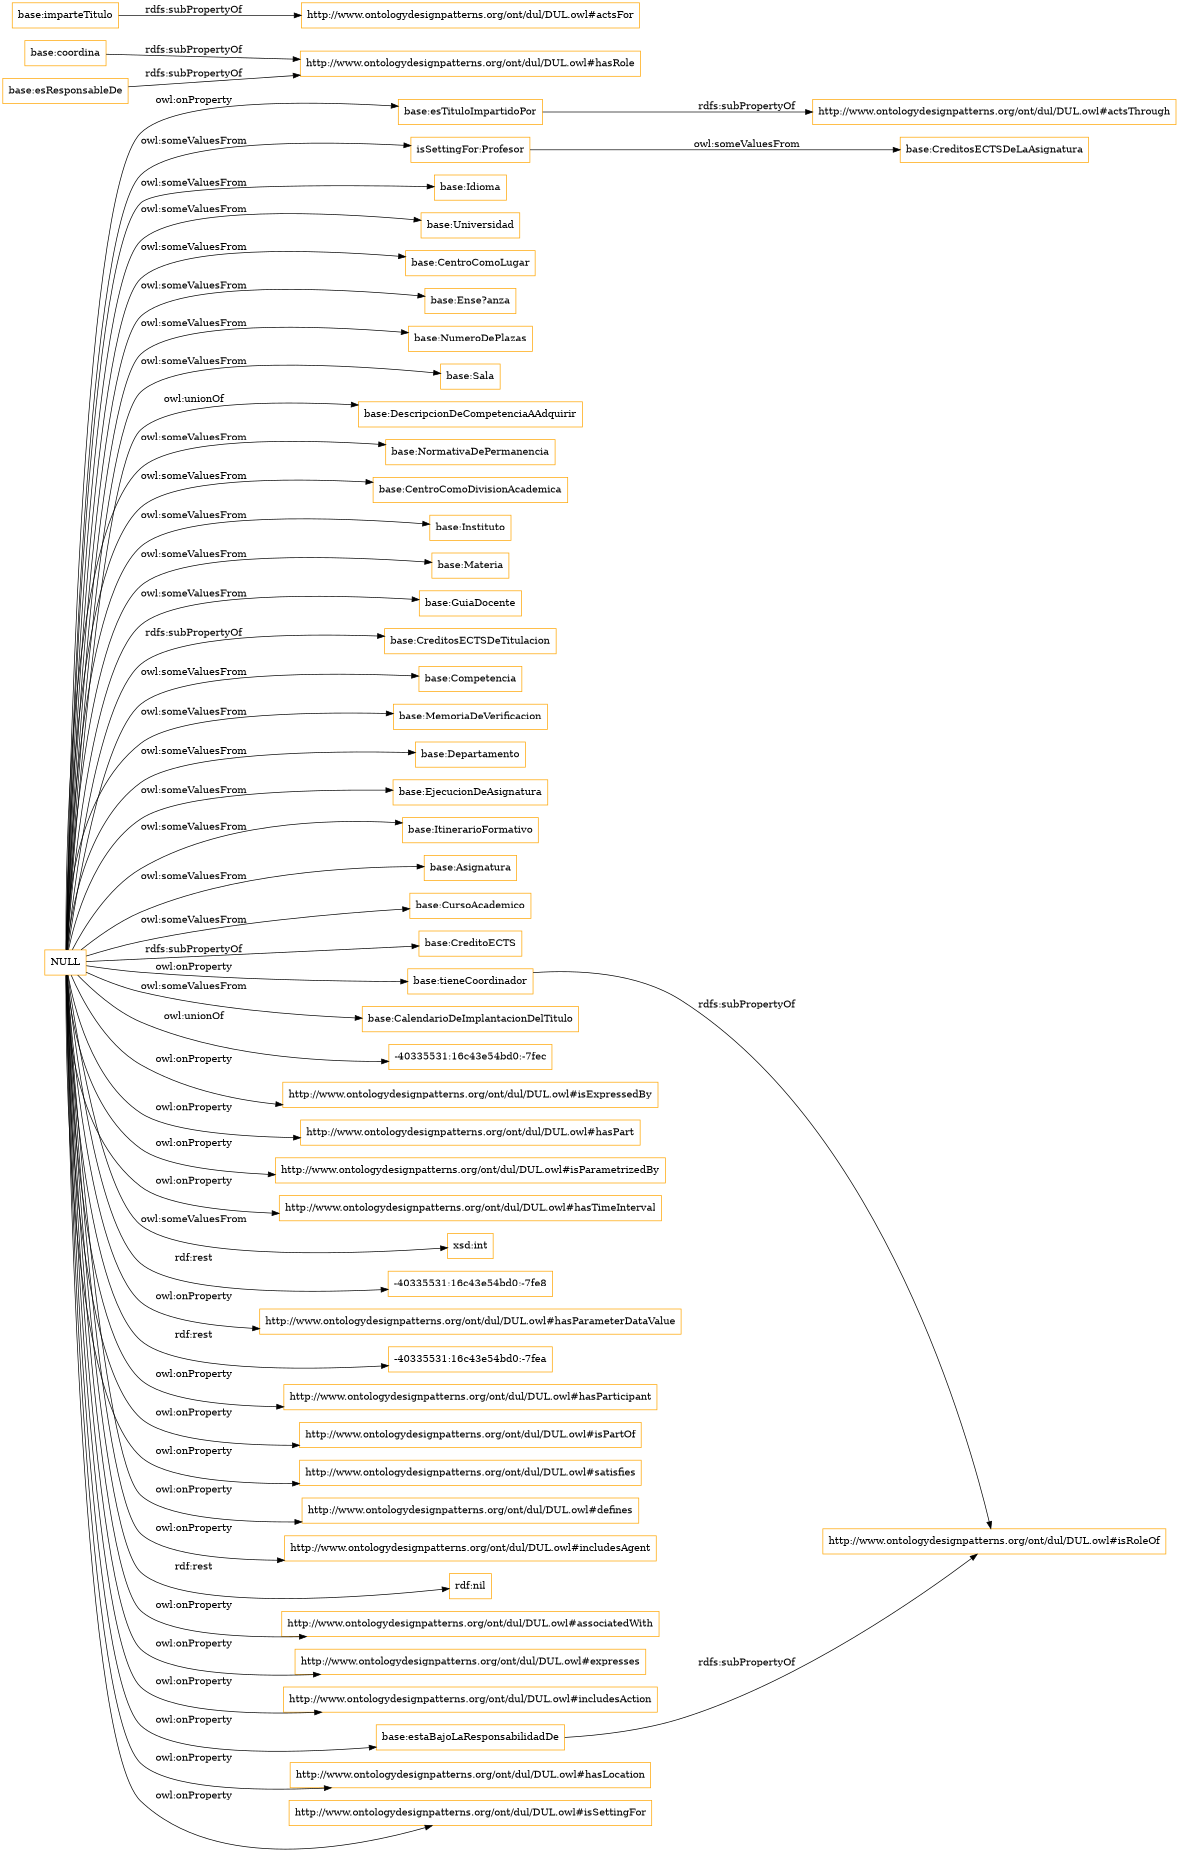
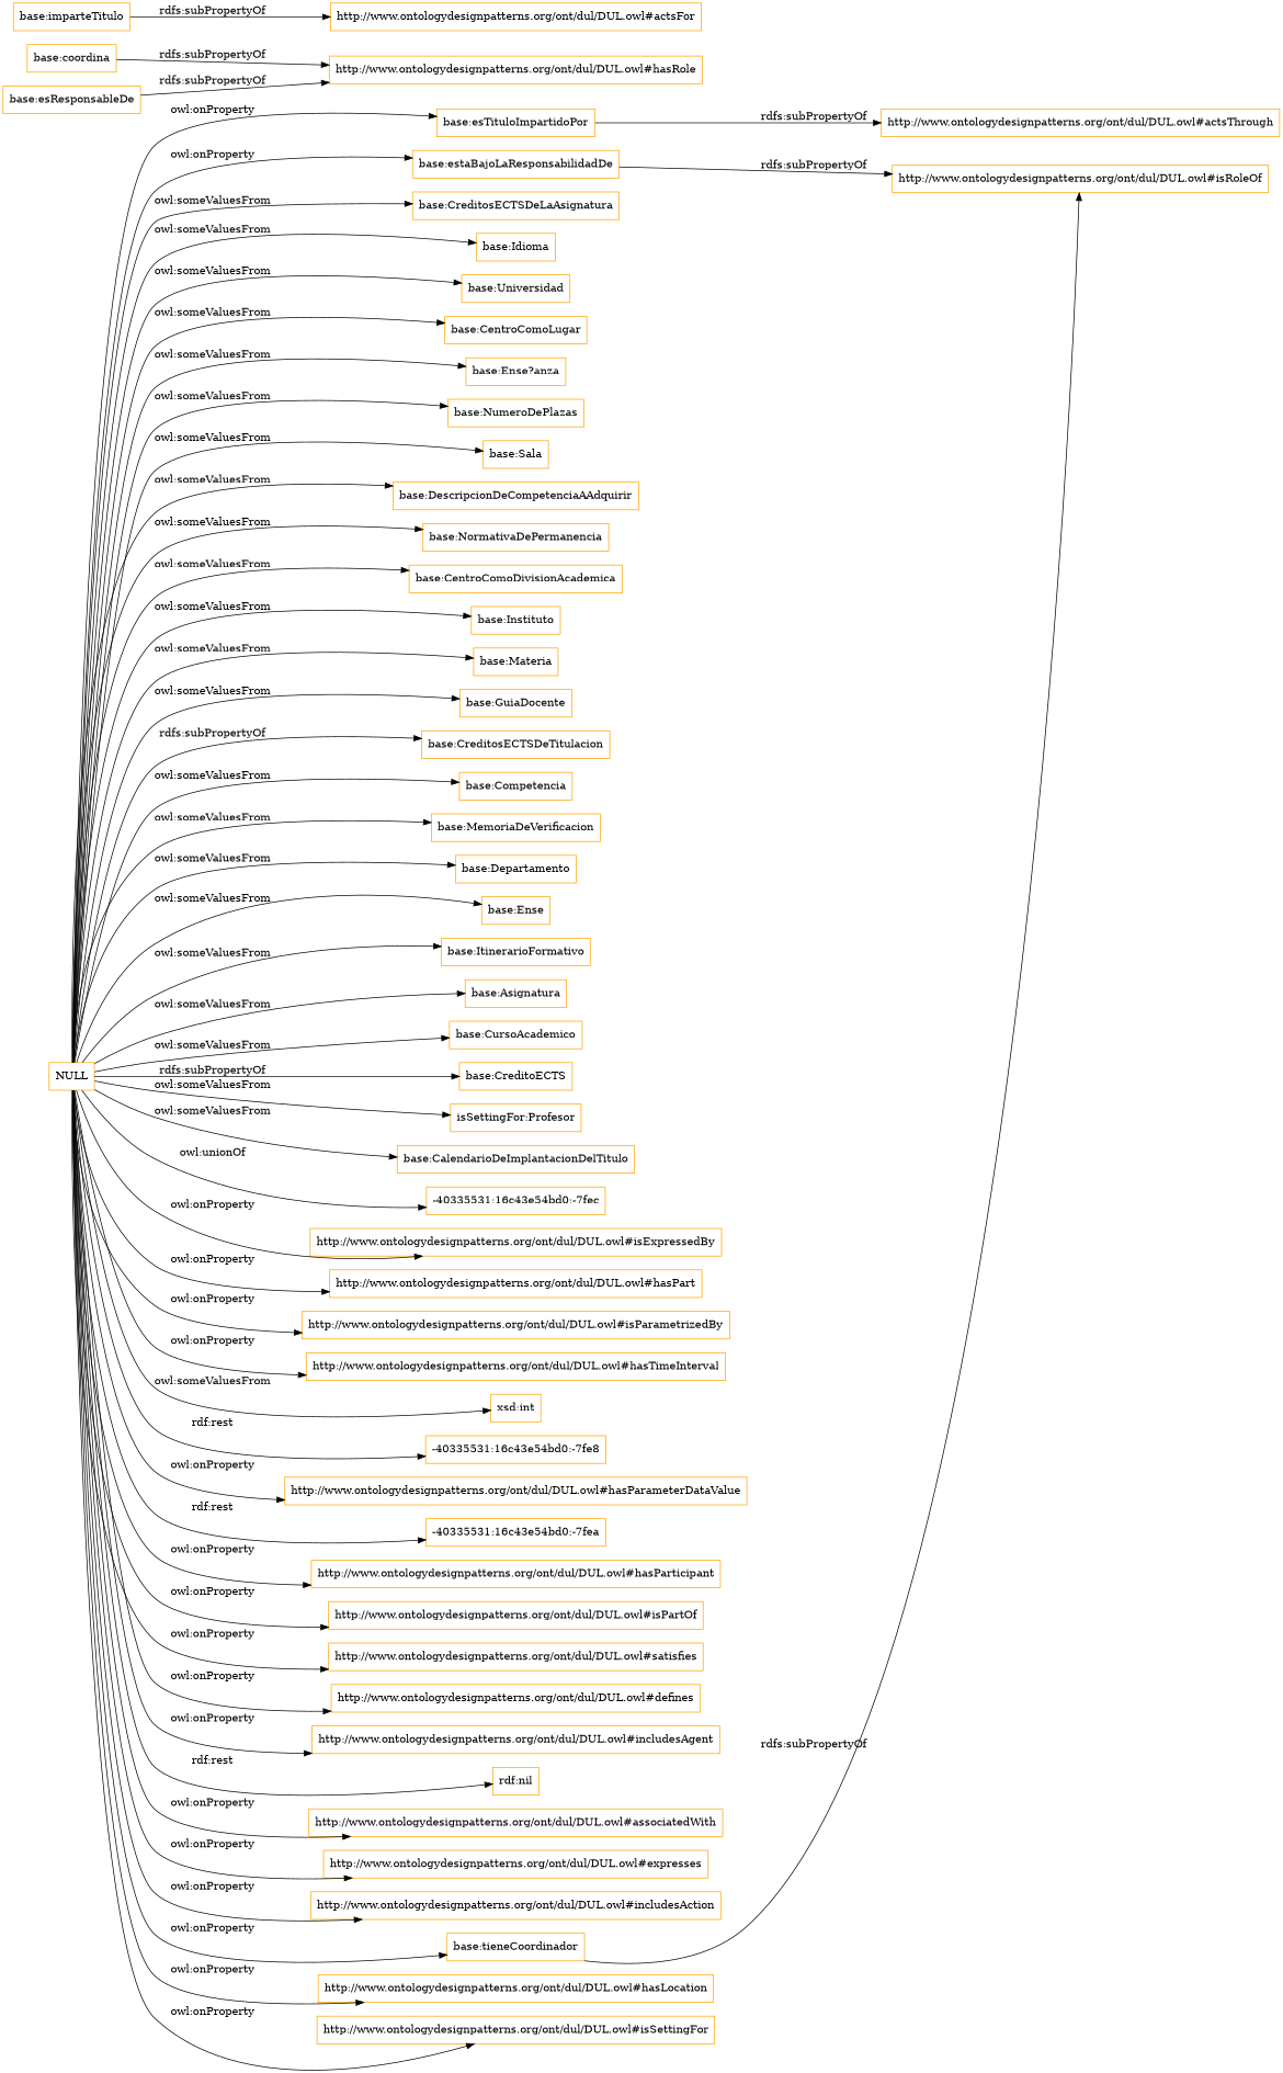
  digraph {
    rankdir=LR
    node [color=orange shape=rectangle]
    "base:esTituloImpartidoPor"
    "http://www.ontologydesignpatterns.org/ont/dul/DUL.owl#actsThrough"
    "base:estaBajoLaResponsabilidadDe"
    "http://www.ontologydesignpatterns.org/ont/dul/DUL.owl#isRoleOf"
    "base:coordina"
    "http://www.ontologydesignpatterns.org/ont/dul/DUL.owl#hasRole"
    "base:imparteTitulo"
    "http://www.ontologydesignpatterns.org/ont/dul/DUL.owl#actsFor"
    NULL
    "base:CreditosECTSDeLaAsignatura"
    "base:Idioma"
    "base:Universidad"
    "base:CentroComoLugar"
    "base:Ense?anza"
    "base:NumeroDePlazas"
    "base:Sala"
    "base:DescripcionDeCompetenciaAAdquirir"
    "base:NormativaDePermanencia"
    "base:CentroComoDivisionAcademica"
    "base:Instituto"
    "base:Materia"
    "base:GuiaDocente"
    "base:CreditosECTSDeTitulacion"
    "base:Competencia"
    "base:MemoriaDeVerificacion"
    "base:Departamento"
-   "base:EjecucionDeAsignatura"
+   "base:EjecucionDeAsignatura" [label="base:Ense"]
    "base:ItinerarioFormativo"
    "base:Asignatura"
    "base:CursoAcademico"
    "base:CreditoECTS"
    n32 [label="isSettingFor:Profesor"]
    "base:CalendarioDeImplantacionDelTitulo"
    "-40335531:16c43e54bd0:-7fec"
    "http://www.ontologydesignpatterns.org/ont/dul/DUL.owl#isExpressedBy"
    "http://www.ontologydesignpatterns.org/ont/dul/DUL.owl#hasPart"
    "http://www.ontologydesignpatterns.org/ont/dul/DUL.owl#isParametrizedBy"
    "http://www.ontologydesignpatterns.org/ont/dul/DUL.owl#hasTimeInterval"
    "xsd:int"
    "-40335531:16c43e54bd0:-7fe8"
    "http://www.ontologydesignpatterns.org/ont/dul/DUL.owl#hasParameterDataValue"
    "-40335531:16c43e54bd0:-7fea"
    "http://www.ontologydesignpatterns.org/ont/dul/DUL.owl#hasParticipant"
    "http://www.ontologydesignpatterns.org/ont/dul/DUL.owl#isPartOf"
    "http://www.ontologydesignpatterns.org/ont/dul/DUL.owl#satisfies"
    "http://www.ontologydesignpatterns.org/ont/dul/DUL.owl#defines"
    "http://www.ontologydesignpatterns.org/ont/dul/DUL.owl#includesAgent"
    "rdf:nil"
    "http://www.ontologydesignpatterns.org/ont/dul/DUL.owl#associatedWith"
    "http://www.ontologydesignpatterns.org/ont/dul/DUL.owl#expresses"
    "http://www.ontologydesignpatterns.org/ont/dul/DUL.owl#includesAction"
    "base:tieneCoordinador"
    "http://www.ontologydesignpatterns.org/ont/dul/DUL.owl#hasLocation"
    "http://www.ontologydesignpatterns.org/ont/dul/DUL.owl#isSettingFor"
    "base:esResponsableDe"
    "base:esTituloImpartidoPor" -> "http://www.ontologydesignpatterns.org/ont/dul/DUL.owl#actsThrough" [label="rdfs:subPropertyOf"]
    "base:estaBajoLaResponsabilidadDe" -> "http://www.ontologydesignpatterns.org/ont/dul/DUL.owl#isRoleOf" [label="rdfs:subPropertyOf"]
    "base:coordina" -> "http://www.ontologydesignpatterns.org/ont/dul/DUL.owl#hasRole" [label="rdfs:subPropertyOf"]
    "base:imparteTitulo" -> "http://www.ontologydesignpatterns.org/ont/dul/DUL.owl#actsFor" [label="rdfs:subPropertyOf"]
    NULL -> "base:esTituloImpartidoPor" [label="owl:onProperty"]
    NULL -> "base:estaBajoLaResponsabilidadDe" [label="owl:onProperty"]
-   n32 -> "base:CreditosECTSDeLaAsignatura" [label="owl:someValuesFrom"]
+   NULL -> "base:CreditosECTSDeLaAsignatura" [label="owl:someValuesFrom"]
    NULL -> "base:Idioma" [label="owl:someValuesFrom"]
    NULL -> "base:Universidad" [label="owl:someValuesFrom"]
    NULL -> "base:CentroComoLugar" [label="owl:someValuesFrom"]
    NULL -> "base:Ense?anza" [label="owl:someValuesFrom"]
    NULL -> "base:NumeroDePlazas" [label="owl:someValuesFrom"]
    NULL -> "base:Sala" [label="owl:someValuesFrom"]
-   NULL -> "base:DescripcionDeCompetenciaAAdquirir" [label="owl:unionOf"]
+   NULL -> "base:DescripcionDeCompetenciaAAdquirir" [label="owl:someValuesFrom"]
    NULL -> "base:NormativaDePermanencia" [label="owl:someValuesFrom"]
    NULL -> "base:CentroComoDivisionAcademica" [label="owl:someValuesFrom"]
    NULL -> "base:Instituto" [label="owl:someValuesFrom"]
    NULL -> "base:Materia" [label="owl:someValuesFrom"]
    NULL -> "base:GuiaDocente" [label="owl:someValuesFrom"]
    NULL -> "base:CreditosECTSDeTitulacion" [label="rdfs:subPropertyOf"]
    NULL -> "base:Competencia" [label="owl:someValuesFrom"]
    NULL -> "base:MemoriaDeVerificacion" [label="owl:someValuesFrom"]
    NULL -> "base:Departamento" [label="owl:someValuesFrom"]
    NULL -> "base:EjecucionDeAsignatura" [label="owl:someValuesFrom"]
    NULL -> "base:ItinerarioFormativo" [label="owl:someValuesFrom"]
    NULL -> "base:Asignatura" [label="owl:someValuesFrom"]
    NULL -> "base:CursoAcademico" [label="owl:someValuesFrom"]
    NULL -> "base:CreditoECTS" [label="rdfs:subPropertyOf"]
    NULL -> n32 [label="owl:someValuesFrom"]
    NULL -> "base:CalendarioDeImplantacionDelTitulo" [label="owl:someValuesFrom"]
    NULL -> "-40335531:16c43e54bd0:-7fec" [label="owl:unionOf"]
    NULL -> "http://www.ontologydesignpatterns.org/ont/dul/DUL.owl#isExpressedBy" [label="owl:onProperty"]
    NULL -> "http://www.ontologydesignpatterns.org/ont/dul/DUL.owl#hasPart" [label="owl:onProperty"]
    NULL -> "http://www.ontologydesignpatterns.org/ont/dul/DUL.owl#isParametrizedBy" [label="owl:onProperty"]
    NULL -> "http://www.ontologydesignpatterns.org/ont/dul/DUL.owl#hasTimeInterval" [label="owl:onProperty"]
    NULL -> "xsd:int" [label="owl:someValuesFrom"]
    NULL -> "-40335531:16c43e54bd0:-7fe8" [label="rdf:rest"]
    NULL -> "http://www.ontologydesignpatterns.org/ont/dul/DUL.owl#hasParameterDataValue" [label="owl:onProperty"]
    NULL -> "-40335531:16c43e54bd0:-7fea" [label="rdf:rest"]
    NULL -> "http://www.ontologydesignpatterns.org/ont/dul/DUL.owl#hasParticipant" [label="owl:onProperty"]
    NULL -> "http://www.ontologydesignpatterns.org/ont/dul/DUL.owl#isPartOf" [label="owl:onProperty"]
    NULL -> "http://www.ontologydesignpatterns.org/ont/dul/DUL.owl#satisfies" [label="owl:onProperty"]
    NULL -> "http://www.ontologydesignpatterns.org/ont/dul/DUL.owl#defines" [label="owl:onProperty"]
    NULL -> "http://www.ontologydesignpatterns.org/ont/dul/DUL.owl#includesAgent" [label="owl:onProperty"]
    NULL -> "rdf:nil" [label="rdf:rest"]
    NULL -> "http://www.ontologydesignpatterns.org/ont/dul/DUL.owl#associatedWith" [label="owl:onProperty"]
    NULL -> "http://www.ontologydesignpatterns.org/ont/dul/DUL.owl#expresses" [label="owl:onProperty"]
    NULL -> "http://www.ontologydesignpatterns.org/ont/dul/DUL.owl#includesAction" [label="owl:onProperty"]
    NULL -> "base:tieneCoordinador" [label="owl:onProperty"]
    NULL -> "http://www.ontologydesignpatterns.org/ont/dul/DUL.owl#hasLocation" [label="owl:onProperty"]
    NULL -> "http://www.ontologydesignpatterns.org/ont/dul/DUL.owl#isSettingFor" [label="owl:onProperty"]
    "base:tieneCoordinador" -> "http://www.ontologydesignpatterns.org/ont/dul/DUL.owl#isRoleOf" [label="rdfs:subPropertyOf"]
    "base:esResponsableDe" -> "http://www.ontologydesignpatterns.org/ont/dul/DUL.owl#hasRole" [label="rdfs:subPropertyOf"]
  }
